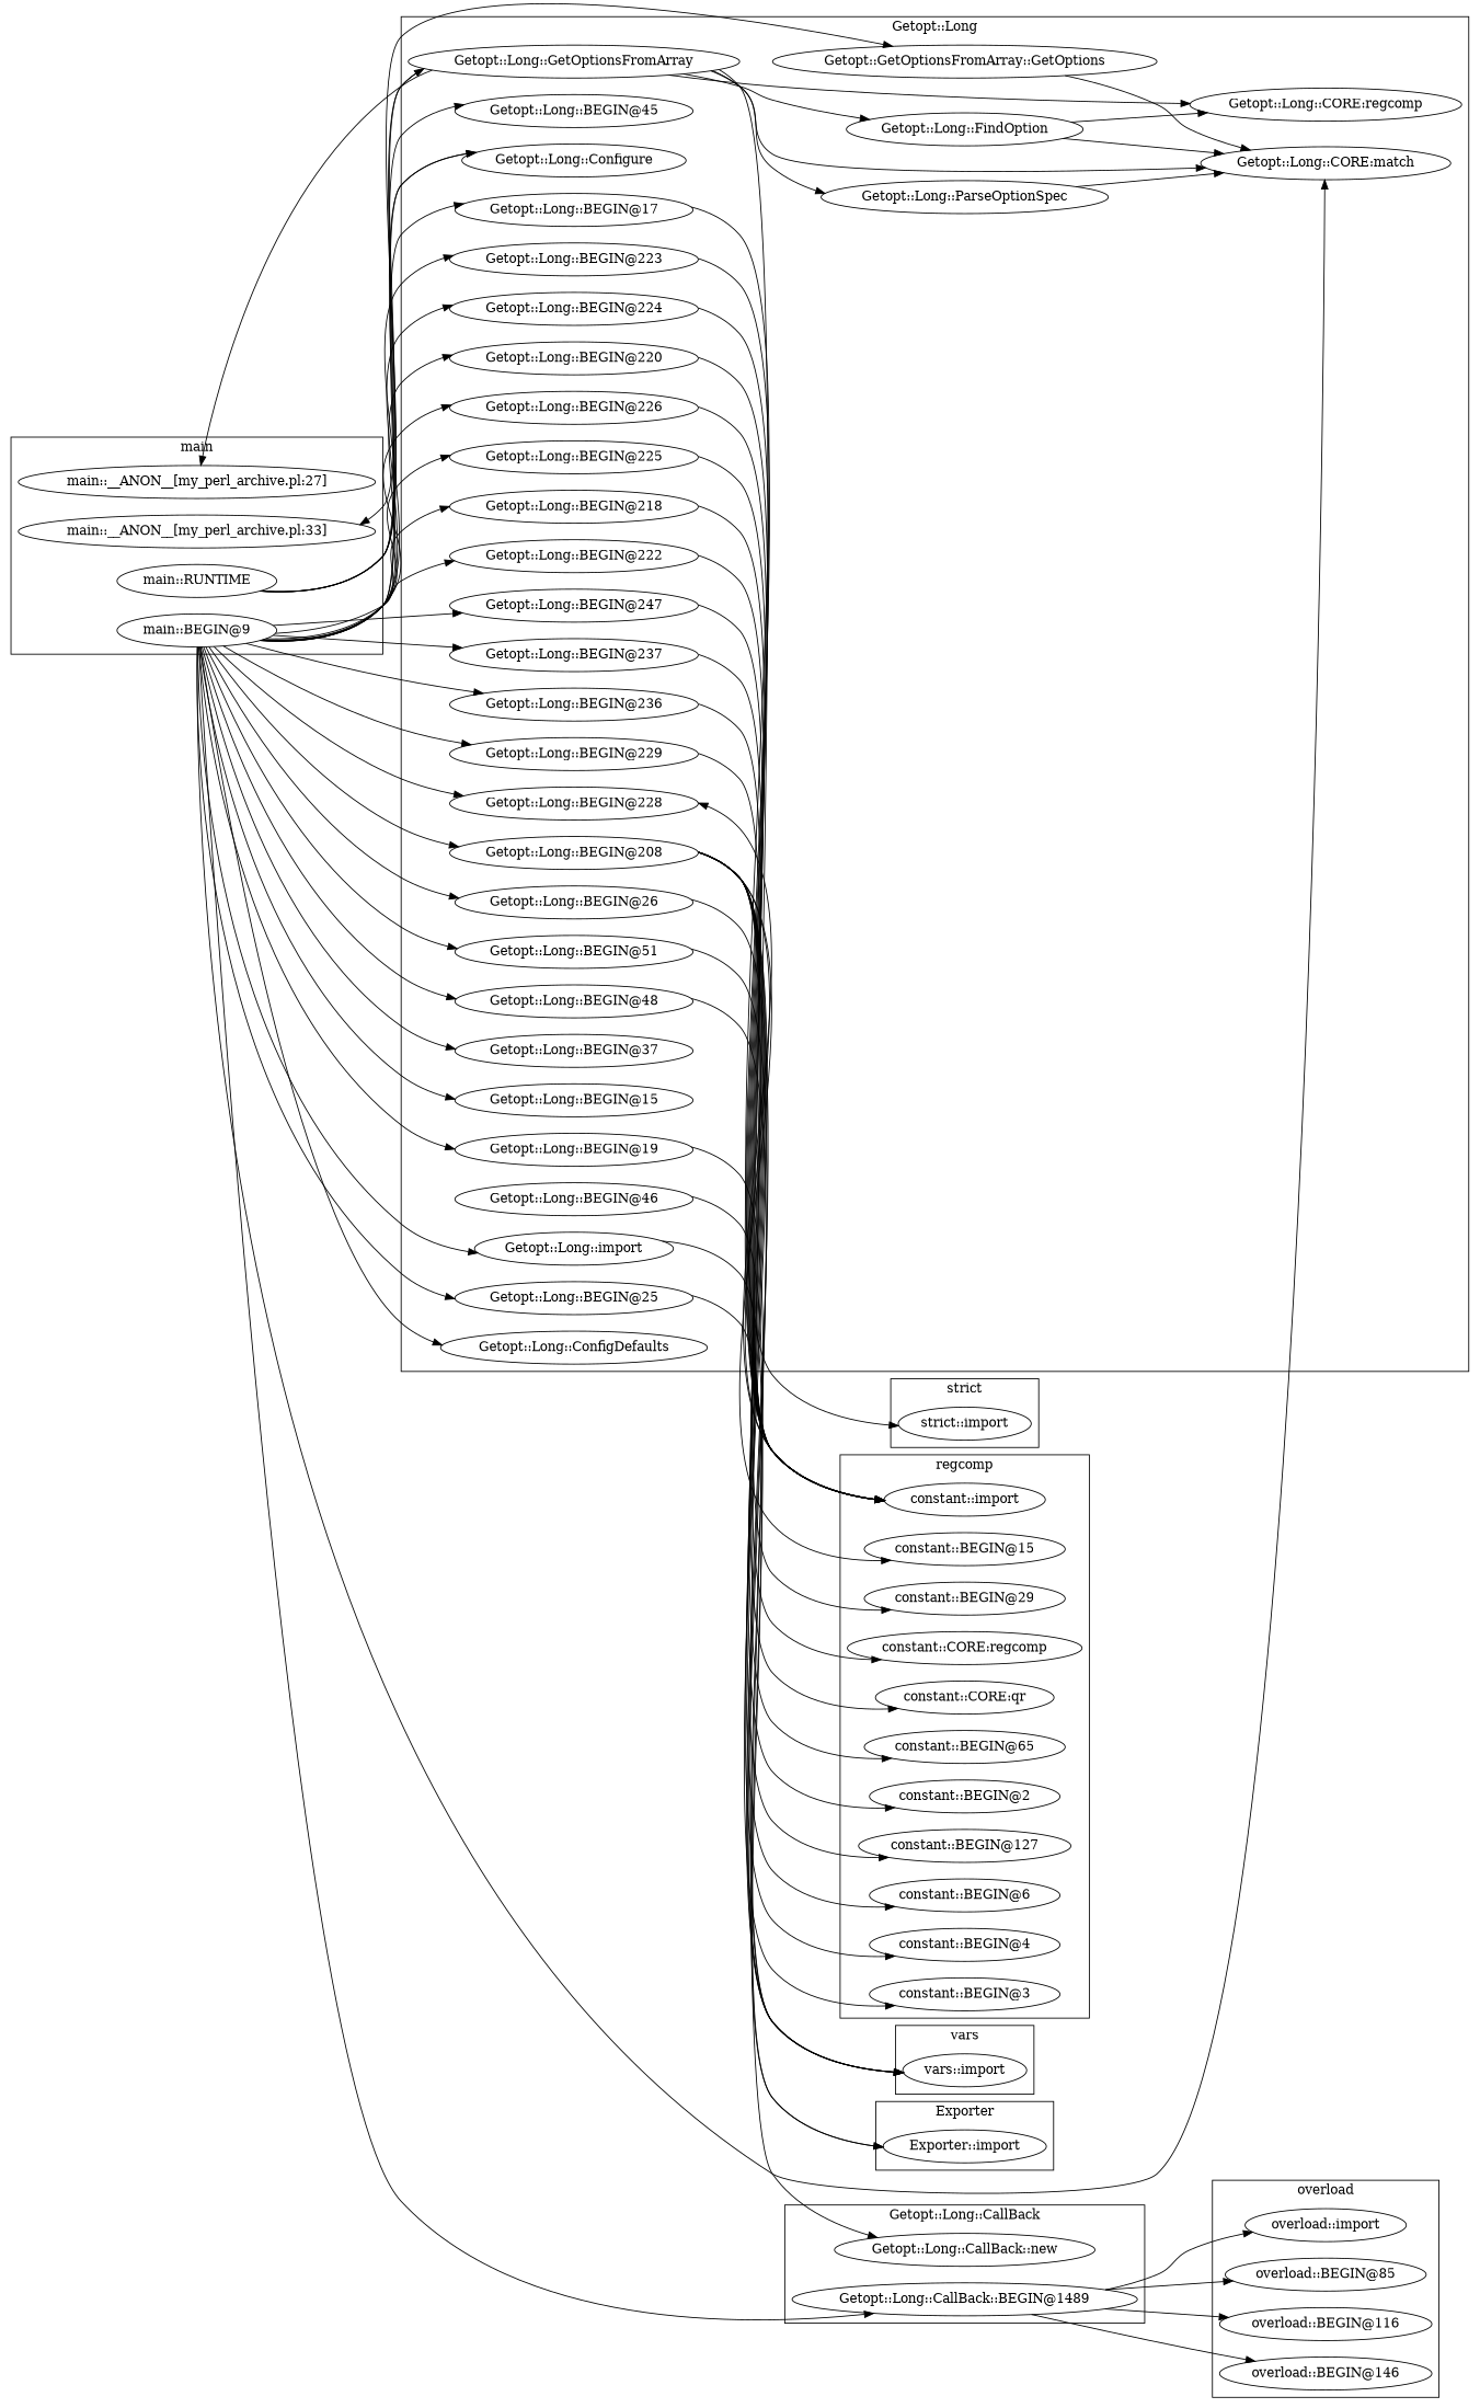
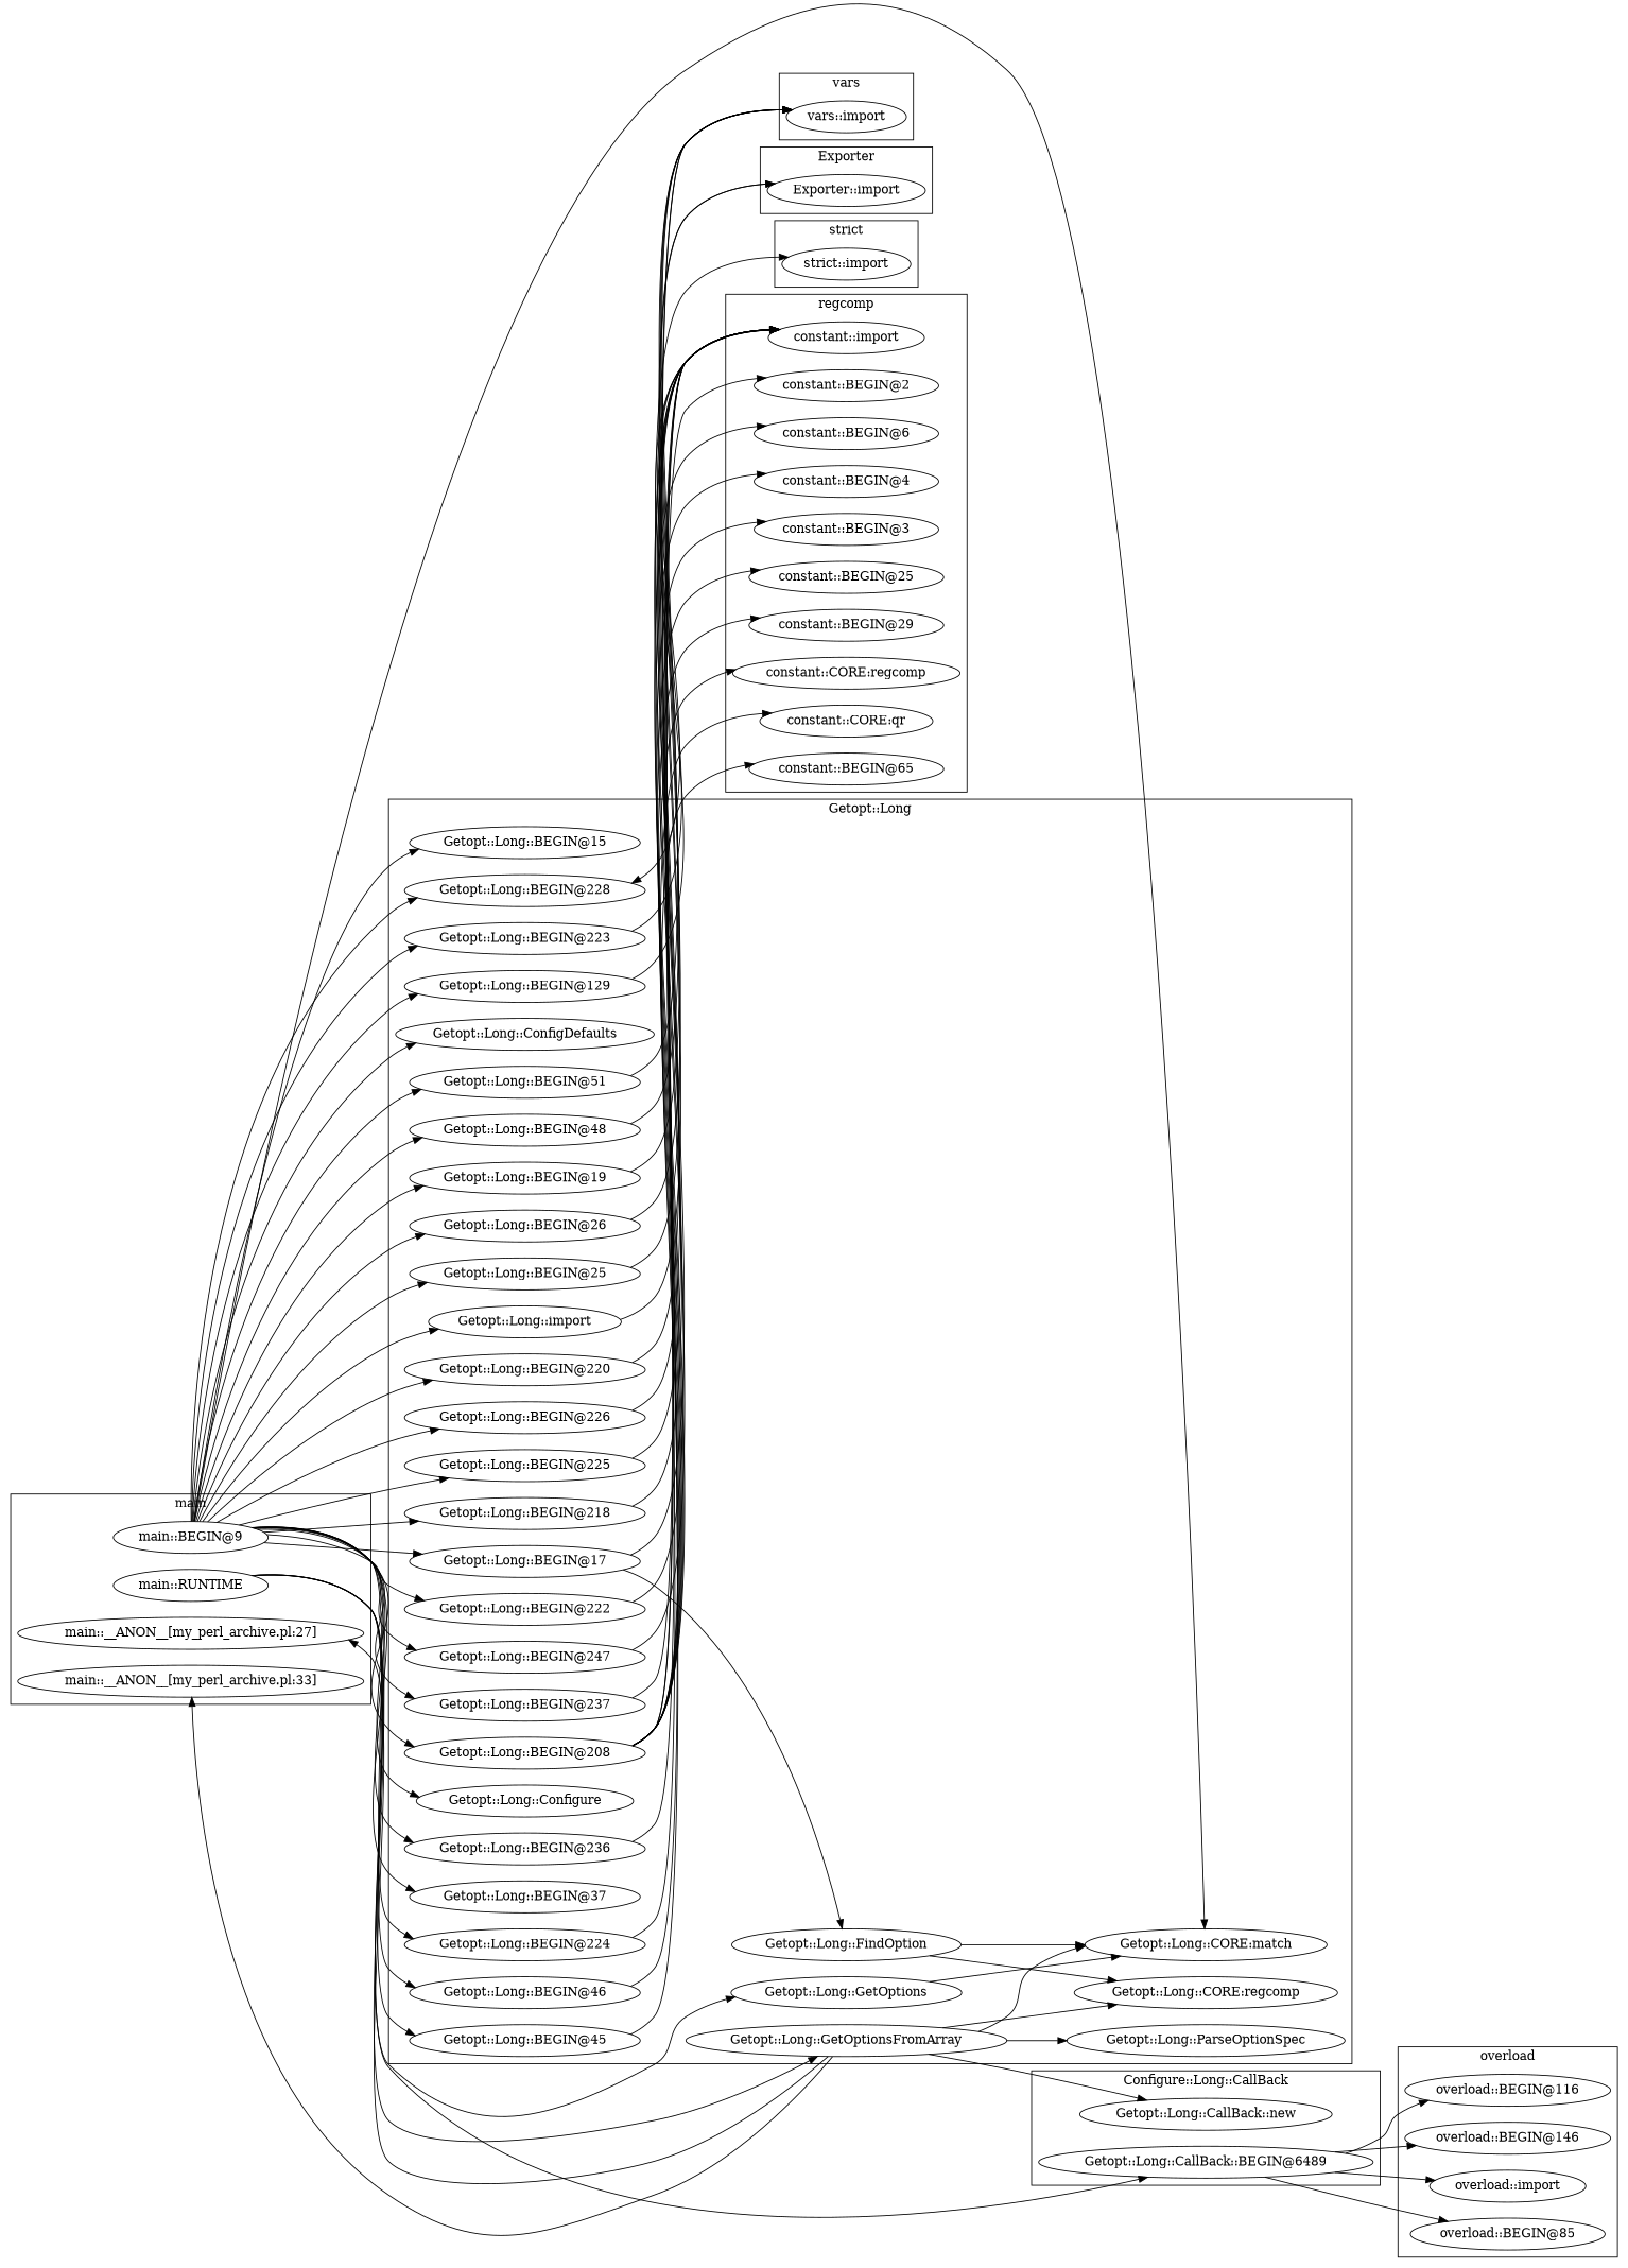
  digraph {
    rankdir=LR
    "Getopt::Long::FindOption"
    "Getopt::Long::BEGIN@220"
    "Getopt::Long::BEGIN@226"
    "Getopt::Long::BEGIN@225"
    "Getopt::Long::BEGIN@218"
    "Getopt::Long::BEGIN@46"
    "Getopt::Long::ParseOptionSpec"
    "Getopt::Long::BEGIN@222"
    "Getopt::Long::BEGIN@51"
    "Getopt::Long::import"
    "Getopt::Long::BEGIN@247"
    "Getopt::Long::BEGIN@48"
    "Getopt::Long::BEGIN@19"
    "Getopt::Long::BEGIN@26"
    "Getopt::Long::CORE:match"
    "Getopt::Long::BEGIN@237"
    "Getopt::Long::BEGIN@208"
    "Getopt::Long::Configure"
    "Getopt::Long::CORE:regcomp"
    "Getopt::Long::BEGIN@236"
    "Getopt::Long::BEGIN@37"
    "Getopt::Long::BEGIN@25"
-   "Getopt::Long::GetOptions" [label="Getopt::GetOptionsFromArray::GetOptions"]
+   "Getopt::Long::GetOptions"
    "Getopt::Long::BEGIN@15"
    "Getopt::Long::BEGIN@228"
    "Getopt::Long::BEGIN@223"
    "Getopt::Long::GetOptionsFromArray"
-   "Getopt::Long::BEGIN@229"
+   "Getopt::Long::BEGIN@229" [label="Getopt::Long::BEGIN@129"]
    "Getopt::Long::ConfigDefaults"
    "Getopt::Long::BEGIN@17"
    "Getopt::Long::BEGIN@45"
    "Getopt::Long::BEGIN@224"
-   "Getopt::Long::CallBack::BEGIN@1489"
+   "Getopt::Long::CallBack::BEGIN@1489" [label="Getopt::Long::CallBack::BEGIN@6489"]
    "Getopt::Long::CallBack::new"
    "overload::BEGIN@116"
    "overload::BEGIN@146"
    "overload::import"
    "overload::BEGIN@85"
    "vars::import"
    "main::BEGIN@9"
    "main::__ANON__[my_perl_archive.pl:27]"
    "main::RUNTIME"
    "main::__ANON__[my_perl_archive.pl:33]"
    "strict::import"
    "constant::import"
    "constant::BEGIN@4"
    "constant::BEGIN@3"
-   "constant::BEGIN@25" [label="constant::BEGIN@15"]
+   "constant::BEGIN@25"
    "constant::BEGIN@29"
    "constant::CORE:regcomp"
    "constant::CORE:qr"
    "constant::BEGIN@65"
    "constant::BEGIN@2"
-   "constant::BEGIN@127"
    "constant::BEGIN@6"
    "Exporter::import"
    subgraph cluster_1 {
      label="Getopt::Long"
      "Getopt::Long::FindOption"
      "Getopt::Long::BEGIN@220"
      "Getopt::Long::BEGIN@226"
      "Getopt::Long::BEGIN@225"
      "Getopt::Long::BEGIN@218"
      "Getopt::Long::BEGIN@46"
      "Getopt::Long::ParseOptionSpec"
      "Getopt::Long::BEGIN@222"
      "Getopt::Long::BEGIN@51"
      "Getopt::Long::import"
      "Getopt::Long::BEGIN@247"
      "Getopt::Long::BEGIN@48"
      "Getopt::Long::BEGIN@19"
      "Getopt::Long::BEGIN@26"
      "Getopt::Long::CORE:match"
      "Getopt::Long::BEGIN@237"
      "Getopt::Long::BEGIN@208"
      "Getopt::Long::Configure"
      "Getopt::Long::CORE:regcomp"
      "Getopt::Long::BEGIN@236"
      "Getopt::Long::BEGIN@37"
      "Getopt::Long::BEGIN@25"
      "Getopt::Long::GetOptions"
      "Getopt::Long::BEGIN@15"
      "Getopt::Long::BEGIN@228"
      "Getopt::Long::BEGIN@223"
      "Getopt::Long::GetOptionsFromArray"
      "Getopt::Long::BEGIN@229"
      "Getopt::Long::ConfigDefaults"
      "Getopt::Long::BEGIN@17"
      "Getopt::Long::BEGIN@45"
      "Getopt::Long::BEGIN@224"
    }
    subgraph cluster_2 {
-     label="Getopt::Long::CallBack"
+     label="Configure::Long::CallBack"
      "Getopt::Long::CallBack::BEGIN@1489"
      "Getopt::Long::CallBack::new"
    }
    subgraph cluster_3 {
      label=overload
      "overload::BEGIN@116"
      "overload::BEGIN@146"
      "overload::import"
      "overload::BEGIN@85"
    }
    subgraph cluster_4 {
      label=vars
      "vars::import"
    }
    subgraph cluster_5 {
      label=main
      "main::BEGIN@9"
      "main::__ANON__[my_perl_archive.pl:27]"
      "main::RUNTIME"
      "main::__ANON__[my_perl_archive.pl:33]"
    }
    subgraph cluster_6 {
      label="strict"
      "strict::import"
    }
    subgraph cluster_7 {
      label=regcomp
      "constant::import"
      "constant::BEGIN@4"
      "constant::BEGIN@3"
      "constant::BEGIN@25"
      "constant::BEGIN@29"
      "constant::CORE:regcomp"
      "constant::CORE:qr"
      "constant::BEGIN@65"
      "constant::BEGIN@2"
-     "constant::BEGIN@127"
      "constant::BEGIN@6"
    }
    subgraph cluster_8 {
      label=Exporter
      "Exporter::import"
    }
    "Getopt::Long::FindOption" -> "Getopt::Long::CORE:match"
    "Getopt::Long::FindOption" -> "Getopt::Long::CORE:regcomp"
    "Getopt::Long::BEGIN@220" -> "constant::import"
    "Getopt::Long::BEGIN@226" -> "constant::import"
    "Getopt::Long::BEGIN@225" -> "constant::import"
    "Getopt::Long::BEGIN@218" -> "constant::import"
    "Getopt::Long::BEGIN@46" -> "vars::import"
-   "Getopt::Long::ParseOptionSpec" -> "Getopt::Long::CORE:match"
    "Getopt::Long::BEGIN@222" -> "constant::import"
    "Getopt::Long::BEGIN@51" -> "vars::import"
    "Getopt::Long::import" -> "Exporter::import"
    "Getopt::Long::BEGIN@247" -> "constant::import"
    "Getopt::Long::BEGIN@48" -> "vars::import"
    "Getopt::Long::BEGIN@19" -> "vars::import"
    "Getopt::Long::BEGIN@26" -> "vars::import"
    "Getopt::Long::BEGIN@237" -> "constant::import"
    "Getopt::Long::BEGIN@208" -> "constant::import"
    "Getopt::Long::BEGIN@208" -> "constant::BEGIN@4"
    "Getopt::Long::BEGIN@208" -> "constant::BEGIN@3"
    "Getopt::Long::BEGIN@208" -> "constant::BEGIN@25"
    "Getopt::Long::BEGIN@208" -> "constant::BEGIN@29"
    "Getopt::Long::BEGIN@208" -> "constant::CORE:regcomp"
    "Getopt::Long::BEGIN@208" -> "constant::CORE:qr"
    "Getopt::Long::BEGIN@208" -> "constant::BEGIN@65"
    "Getopt::Long::BEGIN@208" -> "constant::BEGIN@2"
-   "Getopt::Long::BEGIN@208" -> "constant::BEGIN@127"
    "Getopt::Long::BEGIN@208" -> "constant::BEGIN@6"
    "Getopt::Long::BEGIN@236" -> "constant::import"
    "Getopt::Long::BEGIN@25" -> "Exporter::import"
    "Getopt::Long::GetOptions" -> "Getopt::Long::CORE:match"
    "Getopt::Long::BEGIN@223" -> "constant::import"
-   "Getopt::Long::GetOptionsFromArray" -> "Getopt::Long::FindOption"
+   "Getopt::Long::BEGIN@17" -> "Getopt::Long::FindOption"
    "Getopt::Long::GetOptionsFromArray" -> "Getopt::Long::ParseOptionSpec"
    "Getopt::Long::GetOptionsFromArray" -> "Getopt::Long::CORE:match"
    "Getopt::Long::GetOptionsFromArray" -> "Getopt::Long::CORE:regcomp"
    "Getopt::Long::GetOptionsFromArray" -> "Getopt::Long::CallBack::new"
    "Getopt::Long::GetOptionsFromArray" -> "main::__ANON__[my_perl_archive.pl:27]"
    "Getopt::Long::GetOptionsFromArray" -> "main::__ANON__[my_perl_archive.pl:33]"
    "Getopt::Long::BEGIN@229" -> "constant::import"
    "Getopt::Long::BEGIN@17" -> "strict::import"
+   "Getopt::Long::BEGIN@45" -> "vars::import"
    "Getopt::Long::BEGIN@224" -> "constant::import"
    "Getopt::Long::CallBack::BEGIN@1489" -> "overload::BEGIN@116"
    "Getopt::Long::CallBack::BEGIN@1489" -> "overload::BEGIN@146"
    "Getopt::Long::CallBack::BEGIN@1489" -> "overload::import"
    "Getopt::Long::CallBack::BEGIN@1489" -> "overload::BEGIN@85"
    "main::BEGIN@9" -> "Getopt::Long::BEGIN@220"
    "main::BEGIN@9" -> "Getopt::Long::BEGIN@226"
    "main::BEGIN@9" -> "Getopt::Long::BEGIN@225"
    "main::BEGIN@9" -> "Getopt::Long::BEGIN@218"
    "main::BEGIN@9" -> "Getopt::Long::BEGIN@222"
    "main::BEGIN@9" -> "Getopt::Long::BEGIN@51"
    "main::BEGIN@9" -> "Getopt::Long::import"
    "main::BEGIN@9" -> "Getopt::Long::BEGIN@247"
    "main::BEGIN@9" -> "Getopt::Long::BEGIN@48"
    "main::BEGIN@9" -> "Getopt::Long::BEGIN@19"
    "main::BEGIN@9" -> "Getopt::Long::BEGIN@26"
    "main::BEGIN@9" -> "Getopt::Long::CORE:match"
    "main::BEGIN@9" -> "Getopt::Long::BEGIN@237"
    "main::BEGIN@9" -> "Getopt::Long::BEGIN@208"
    "main::BEGIN@9" -> "Getopt::Long::Configure"
    "main::BEGIN@9" -> "Getopt::Long::BEGIN@236"
    "main::BEGIN@9" -> "Getopt::Long::BEGIN@37"
    "main::BEGIN@9" -> "Getopt::Long::BEGIN@25"
    "main::BEGIN@9" -> "Getopt::Long::BEGIN@15"
    "main::BEGIN@9" -> "Getopt::Long::BEGIN@228"
    "main::BEGIN@9" -> "Getopt::Long::BEGIN@223"
    "main::BEGIN@9" -> "Getopt::Long::BEGIN@229"
    "main::BEGIN@9" -> "Getopt::Long::ConfigDefaults"
    "main::BEGIN@9" -> "Getopt::Long::BEGIN@17"
    "main::BEGIN@9" -> "Getopt::Long::BEGIN@224"
    "main::BEGIN@9" -> "Getopt::Long::CallBack::BEGIN@1489"
-   "main::RUNTIME" -> "Getopt::Long::Configure"
+   "main::RUNTIME" -> "Getopt::Long::BEGIN@46"
    "main::RUNTIME" -> "Getopt::Long::GetOptions"
    "main::RUNTIME" -> "Getopt::Long::GetOptionsFromArray"
    "main::RUNTIME" -> "Getopt::Long::BEGIN@45"
    "constant::import" -> "Getopt::Long::BEGIN@228"
  }
